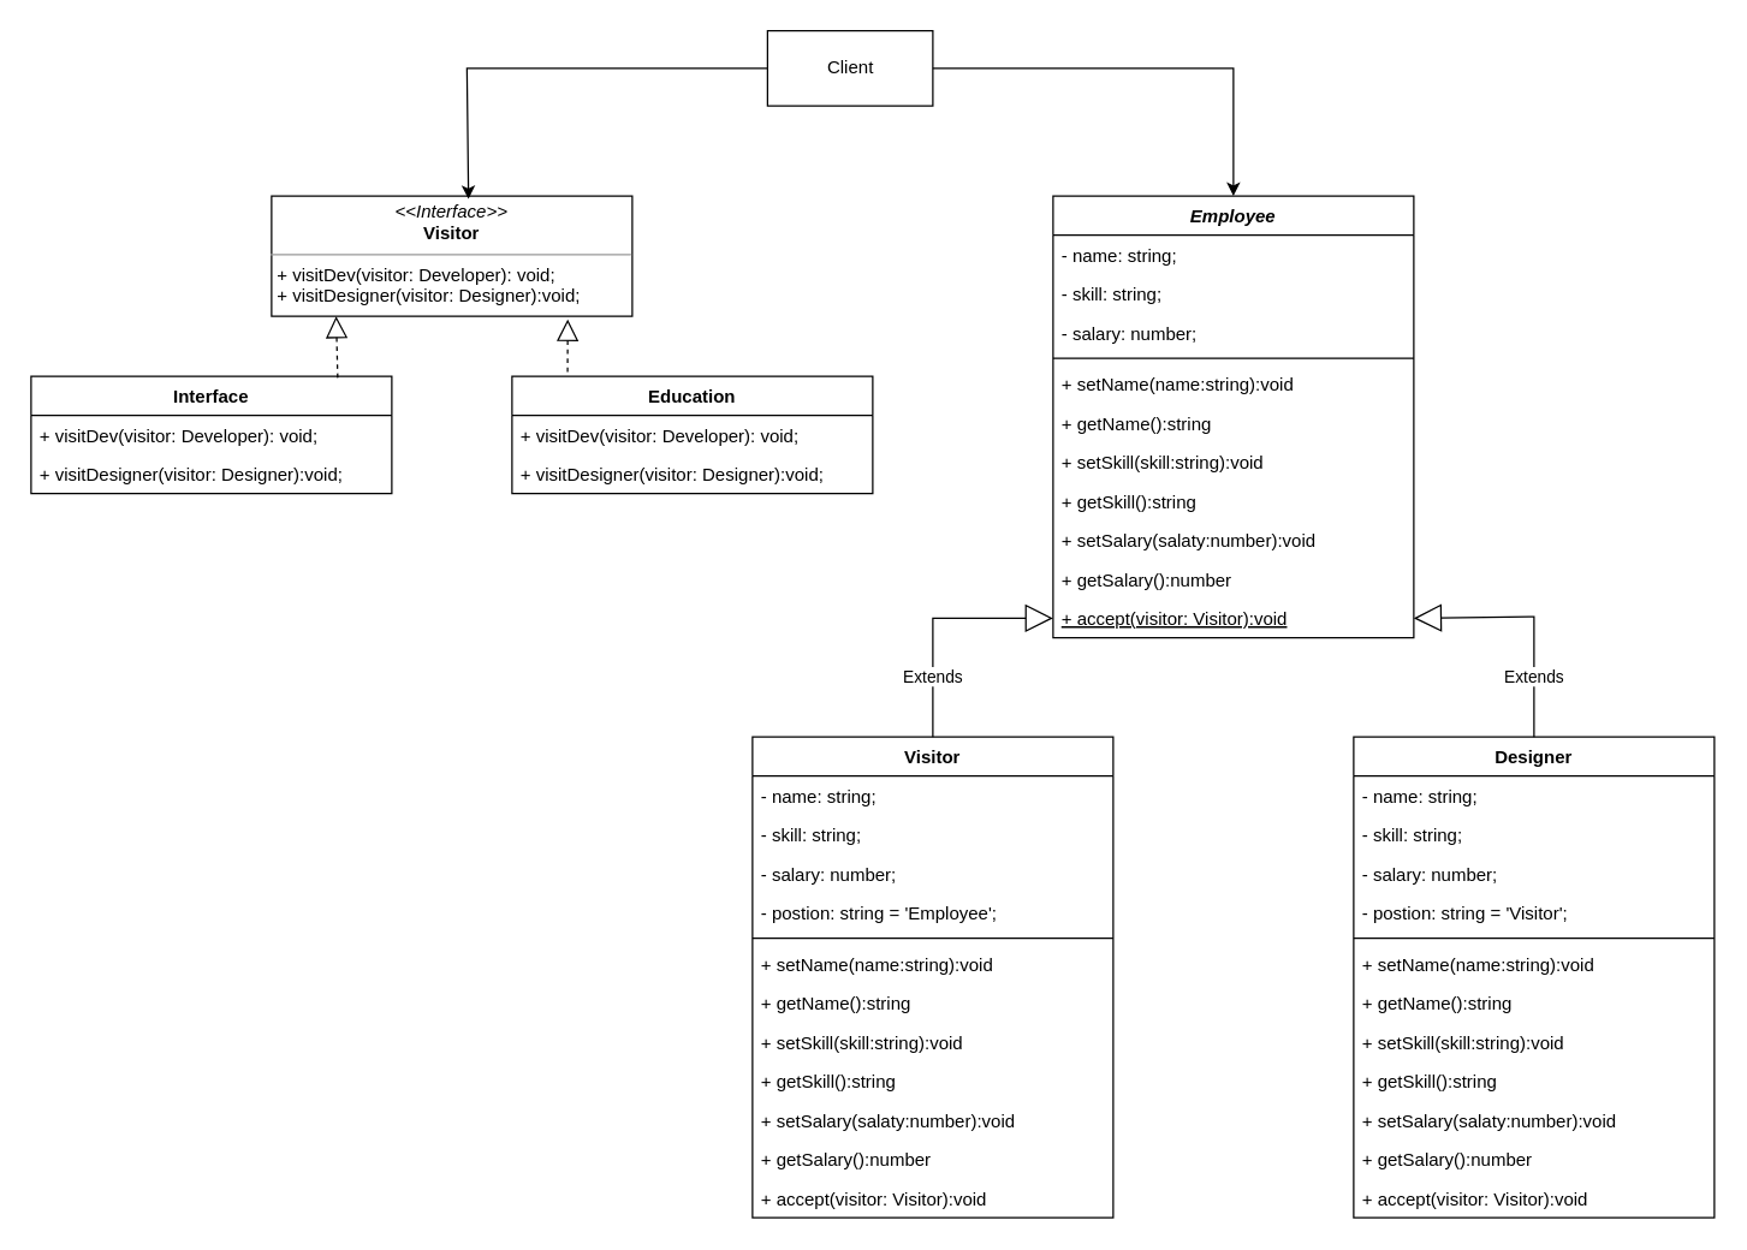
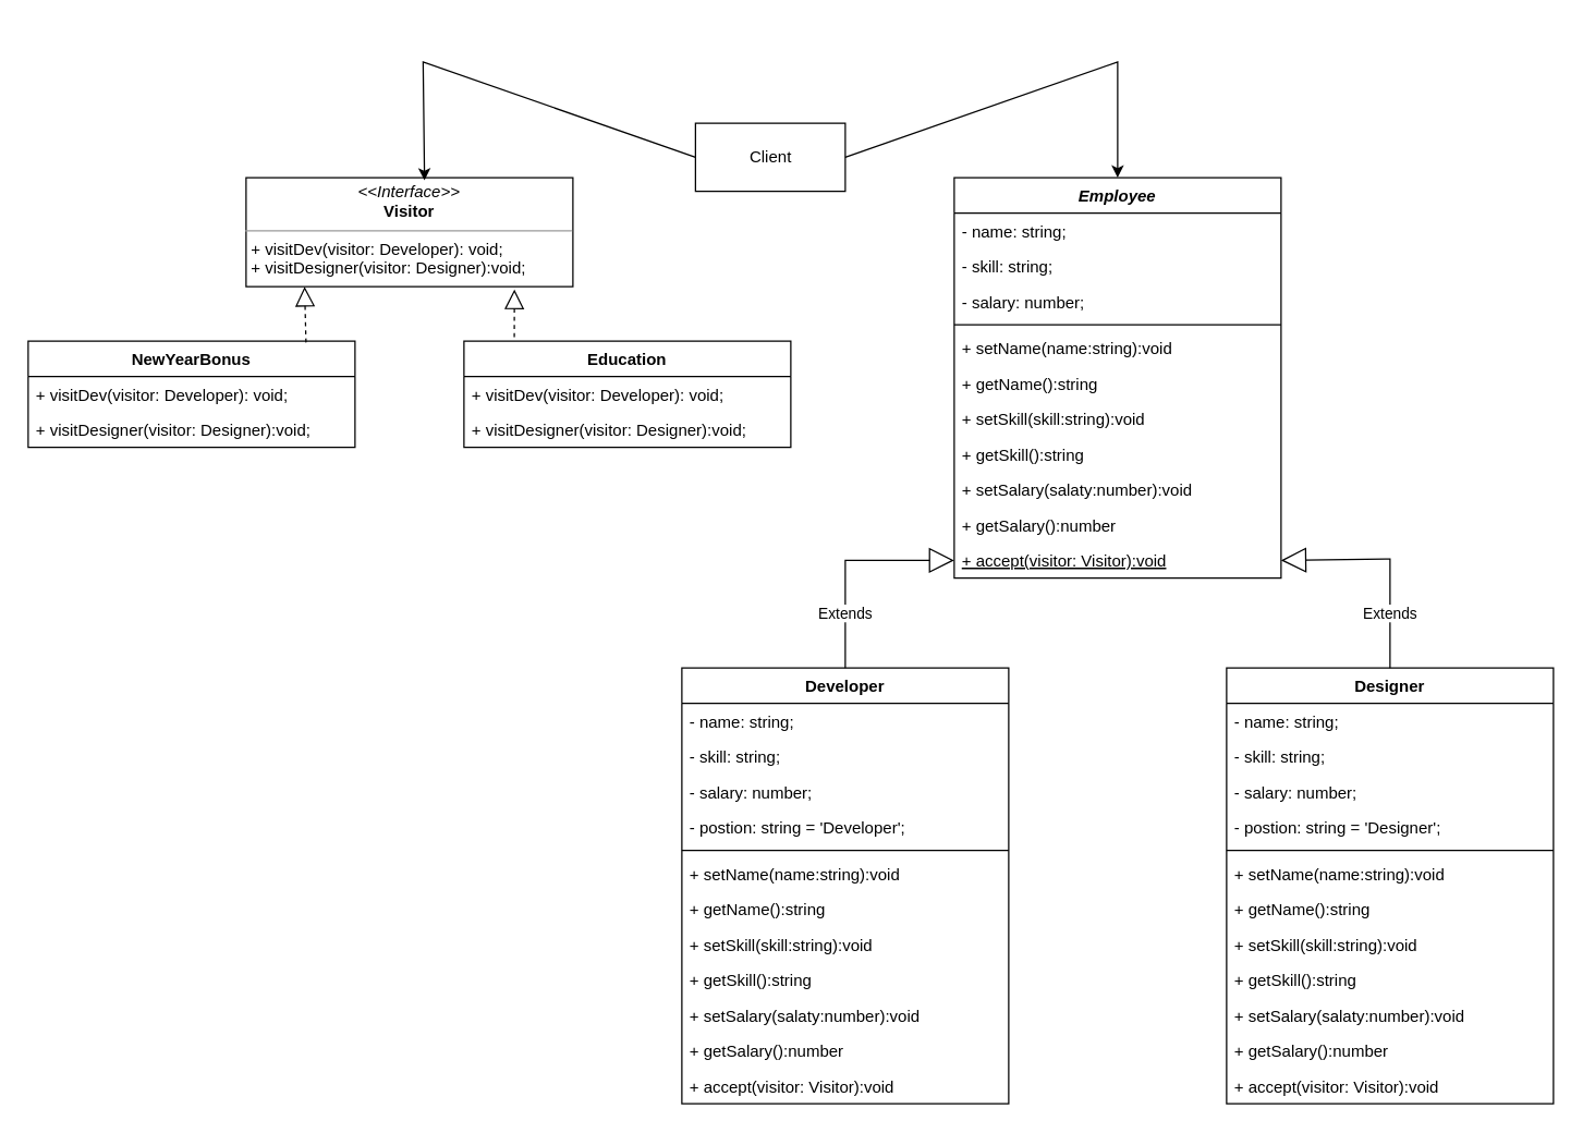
  <mxCell id="0" />
  <mxCell id="1" parent="0" />
  <mxCell id="2" value="&lt;p style=&quot;margin:0px;margin-top:4px;text-align:center;&quot;&gt;&lt;i&gt;&amp;lt;&amp;lt;Interface&amp;gt;&amp;gt;&lt;/i&gt;&lt;br&gt;&lt;b&gt;Visitor&lt;/b&gt;&lt;/p&gt;&lt;hr size=&quot;1&quot;&gt;&lt;p style=&quot;margin:0px;margin-left:4px;&quot;&gt;+ visitDev(visitor: Developer): void;&lt;br&gt;+ visitDesigner(visitor: Designer):void;&lt;/p&gt;" style="verticalAlign=top;align=left;overflow=fill;fontSize=12;fontFamily=Helvetica;html=1;" vertex="1" parent="1"><mxGeometry x="180" y="130" width="240" height="80" as="geometry" /></mxCell>
- <mxCell id="3" value="Interface" style="swimlane;fontStyle=1;align=center;verticalAlign=top;childLayout=stackLayout;horizontal=1;startSize=26;horizontalStack=0;resizeParent=1;resizeParentMax=0;resizeLast=0;collapsible=1;marginBottom=0;" vertex="1" parent="1"><mxGeometry x="20" y="250" width="240" height="78" as="geometry" /></mxCell>
+ <mxCell id="3" value="NewYearBonus" style="swimlane;fontStyle=1;align=center;verticalAlign=top;childLayout=stackLayout;horizontal=1;startSize=26;horizontalStack=0;resizeParent=1;resizeParentMax=0;resizeLast=0;collapsible=1;marginBottom=0;" vertex="1" parent="1"><mxGeometry x="20" y="250" width="240" height="78" as="geometry" /></mxCell>
  <mxCell id="4" value="+ visitDev(visitor: Developer): void;" style="text;strokeColor=none;fillColor=none;align=left;verticalAlign=top;spacingLeft=4;spacingRight=4;overflow=hidden;rotatable=0;points=[[0,0.5],[1,0.5]];portConstraint=eastwest;" vertex="1" parent="3"><mxGeometry y="26" width="240" height="26" as="geometry" /></mxCell>
  <mxCell id="5" value="+ visitDesigner(visitor: Designer):void;" style="text;strokeColor=none;fillColor=none;align=left;verticalAlign=top;spacingLeft=4;spacingRight=4;overflow=hidden;rotatable=0;points=[[0,0.5],[1,0.5]];portConstraint=eastwest;" vertex="1" parent="3"><mxGeometry y="52" width="240" height="26" as="geometry" /></mxCell>
  <mxCell id="6" value="Education" style="swimlane;fontStyle=1;align=center;verticalAlign=top;childLayout=stackLayout;horizontal=1;startSize=26;horizontalStack=0;resizeParent=1;resizeParentMax=0;resizeLast=0;collapsible=1;marginBottom=0;" vertex="1" parent="1"><mxGeometry x="340" y="250" width="240" height="78" as="geometry" /></mxCell>
  <mxCell id="7" value="+ visitDev(visitor: Developer): void;" style="text;strokeColor=none;fillColor=none;align=left;verticalAlign=top;spacingLeft=4;spacingRight=4;overflow=hidden;rotatable=0;points=[[0,0.5],[1,0.5]];portConstraint=eastwest;" vertex="1" parent="6"><mxGeometry y="26" width="240" height="26" as="geometry" /></mxCell>
  <mxCell id="8" value="+ visitDesigner(visitor: Designer):void;" style="text;strokeColor=none;fillColor=none;align=left;verticalAlign=top;spacingLeft=4;spacingRight=4;overflow=hidden;rotatable=0;points=[[0,0.5],[1,0.5]];portConstraint=eastwest;" vertex="1" parent="6"><mxGeometry y="52" width="240" height="26" as="geometry" /></mxCell>
  <mxCell id="9" value="" style="endArrow=block;dashed=1;endFill=0;endSize=12;html=1;rounded=0;exitX=0.85;exitY=0.013;exitDx=0;exitDy=0;entryX=0.179;entryY=1;entryDx=0;entryDy=0;entryPerimeter=0;exitPerimeter=0;" edge="1" parent="1" source="3" target="2"><mxGeometry width="160" relative="1" as="geometry"><mxPoint x="360" y="350" as="sourcePoint" /><mxPoint x="520" y="350" as="targetPoint" /><Array as="points" /></mxGeometry></mxCell>
  <mxCell id="10" value="" style="endArrow=block;dashed=1;endFill=0;endSize=12;html=1;rounded=0;entryX=0.821;entryY=1.025;entryDx=0;entryDy=0;exitX=0.154;exitY=-0.038;exitDx=0;exitDy=0;entryPerimeter=0;exitPerimeter=0;" edge="1" parent="1" source="6" target="2"><mxGeometry width="160" relative="1" as="geometry"><mxPoint x="360" y="350" as="sourcePoint" /><mxPoint x="520" y="350" as="targetPoint" /></mxGeometry></mxCell>
  <mxCell id="11" value="Employee" style="swimlane;fontStyle=3;align=center;verticalAlign=top;childLayout=stackLayout;horizontal=1;startSize=26;horizontalStack=0;resizeParent=1;resizeParentMax=0;resizeLast=0;collapsible=1;marginBottom=0;" vertex="1" parent="1"><mxGeometry x="700" y="130" width="240" height="294" as="geometry" /></mxCell>
  <mxCell id="12" value="- name: string;" style="text;strokeColor=none;fillColor=none;align=left;verticalAlign=top;spacingLeft=4;spacingRight=4;overflow=hidden;rotatable=0;points=[[0,0.5],[1,0.5]];portConstraint=eastwest;" vertex="1" parent="11"><mxGeometry y="26" width="240" height="26" as="geometry" /></mxCell>
  <mxCell id="13" value="- skill: string;" style="text;strokeColor=none;fillColor=none;align=left;verticalAlign=top;spacingLeft=4;spacingRight=4;overflow=hidden;rotatable=0;points=[[0,0.5],[1,0.5]];portConstraint=eastwest;" vertex="1" parent="11"><mxGeometry y="52" width="240" height="26" as="geometry" /></mxCell>
  <mxCell id="14" value="- salary: number;" style="text;strokeColor=none;fillColor=none;align=left;verticalAlign=top;spacingLeft=4;spacingRight=4;overflow=hidden;rotatable=0;points=[[0,0.5],[1,0.5]];portConstraint=eastwest;" vertex="1" parent="11"><mxGeometry y="78" width="240" height="26" as="geometry" /></mxCell>
  <mxCell id="15" value="" style="line;strokeWidth=1;fillColor=none;align=left;verticalAlign=middle;spacingTop=-1;spacingLeft=3;spacingRight=3;rotatable=0;labelPosition=right;points=[];portConstraint=eastwest;strokeColor=inherit;" vertex="1" parent="11"><mxGeometry y="104" width="240" height="8" as="geometry" /></mxCell>
  <mxCell id="16" value="+ setName(name:string):void" style="text;strokeColor=none;fillColor=none;align=left;verticalAlign=top;spacingLeft=4;spacingRight=4;overflow=hidden;rotatable=0;points=[[0,0.5],[1,0.5]];portConstraint=eastwest;" vertex="1" parent="11"><mxGeometry y="112" width="240" height="26" as="geometry" /></mxCell>
  <mxCell id="17" value="+ getName():string" style="text;strokeColor=none;fillColor=none;align=left;verticalAlign=top;spacingLeft=4;spacingRight=4;overflow=hidden;rotatable=0;points=[[0,0.5],[1,0.5]];portConstraint=eastwest;" vertex="1" parent="11"><mxGeometry y="138" width="240" height="26" as="geometry" /></mxCell>
  <mxCell id="18" value="+ setSkill(skill:string):void" style="text;strokeColor=none;fillColor=none;align=left;verticalAlign=top;spacingLeft=4;spacingRight=4;overflow=hidden;rotatable=0;points=[[0,0.5],[1,0.5]];portConstraint=eastwest;" vertex="1" parent="11"><mxGeometry y="164" width="240" height="26" as="geometry" /></mxCell>
  <mxCell id="19" value="+ getSkill():string" style="text;strokeColor=none;fillColor=none;align=left;verticalAlign=top;spacingLeft=4;spacingRight=4;overflow=hidden;rotatable=0;points=[[0,0.5],[1,0.5]];portConstraint=eastwest;" vertex="1" parent="11"><mxGeometry y="190" width="240" height="26" as="geometry" /></mxCell>
  <mxCell id="20" value="+ setSalary(salaty:number):void" style="text;strokeColor=none;fillColor=none;align=left;verticalAlign=top;spacingLeft=4;spacingRight=4;overflow=hidden;rotatable=0;points=[[0,0.5],[1,0.5]];portConstraint=eastwest;" vertex="1" parent="11"><mxGeometry y="216" width="240" height="26" as="geometry" /></mxCell>
  <mxCell id="21" value="+ getSalary():number" style="text;strokeColor=none;fillColor=none;align=left;verticalAlign=top;spacingLeft=4;spacingRight=4;overflow=hidden;rotatable=0;points=[[0,0.5],[1,0.5]];portConstraint=eastwest;" vertex="1" parent="11"><mxGeometry y="242" width="240" height="26" as="geometry" /></mxCell>
  <mxCell id="22" value="+ accept(visitor: Visitor):void" style="text;strokeColor=none;fillColor=none;align=left;verticalAlign=top;spacingLeft=4;spacingRight=4;overflow=hidden;rotatable=0;points=[[0,0.5],[1,0.5]];portConstraint=eastwest;fontStyle=4" vertex="1" parent="11"><mxGeometry y="268" width="240" height="26" as="geometry" /></mxCell>
- <mxCell id="23" value="Visitor" style="swimlane;fontStyle=1;align=center;verticalAlign=top;childLayout=stackLayout;horizontal=1;startSize=26;horizontalStack=0;resizeParent=1;resizeParentMax=0;resizeLast=0;collapsible=1;marginBottom=0;" vertex="1" parent="1"><mxGeometry x="500" y="490" width="240" height="320" as="geometry" /></mxCell>
+ <mxCell id="23" value="Developer" style="swimlane;fontStyle=1;align=center;verticalAlign=top;childLayout=stackLayout;horizontal=1;startSize=26;horizontalStack=0;resizeParent=1;resizeParentMax=0;resizeLast=0;collapsible=1;marginBottom=0;" vertex="1" parent="1"><mxGeometry x="500" y="490" width="240" height="320" as="geometry" /></mxCell>
  <mxCell id="24" value="- name: string;" style="text;strokeColor=none;fillColor=none;align=left;verticalAlign=top;spacingLeft=4;spacingRight=4;overflow=hidden;rotatable=0;points=[[0,0.5],[1,0.5]];portConstraint=eastwest;" vertex="1" parent="23"><mxGeometry y="26" width="240" height="26" as="geometry" /></mxCell>
  <mxCell id="25" value="- skill: string;" style="text;strokeColor=none;fillColor=none;align=left;verticalAlign=top;spacingLeft=4;spacingRight=4;overflow=hidden;rotatable=0;points=[[0,0.5],[1,0.5]];portConstraint=eastwest;" vertex="1" parent="23"><mxGeometry y="52" width="240" height="26" as="geometry" /></mxCell>
  <mxCell id="26" value="- salary: number;" style="text;strokeColor=none;fillColor=none;align=left;verticalAlign=top;spacingLeft=4;spacingRight=4;overflow=hidden;rotatable=0;points=[[0,0.5],[1,0.5]];portConstraint=eastwest;" vertex="1" parent="23"><mxGeometry y="78" width="240" height="26" as="geometry" /></mxCell>
- <mxCell id="27" value="- postion: string = 'Employee';" style="text;strokeColor=none;fillColor=none;align=left;verticalAlign=top;spacingLeft=4;spacingRight=4;overflow=hidden;rotatable=0;points=[[0,0.5],[1,0.5]];portConstraint=eastwest;" vertex="1" parent="23"><mxGeometry y="104" width="240" height="26" as="geometry" /></mxCell>
+ <mxCell id="27" value="- postion: string = 'Developer';" style="text;strokeColor=none;fillColor=none;align=left;verticalAlign=top;spacingLeft=4;spacingRight=4;overflow=hidden;rotatable=0;points=[[0,0.5],[1,0.5]];portConstraint=eastwest;" vertex="1" parent="23"><mxGeometry y="104" width="240" height="26" as="geometry" /></mxCell>
  <mxCell id="28" value="" style="line;strokeWidth=1;fillColor=none;align=left;verticalAlign=middle;spacingTop=-1;spacingLeft=3;spacingRight=3;rotatable=0;labelPosition=right;points=[];portConstraint=eastwest;strokeColor=inherit;" vertex="1" parent="23"><mxGeometry y="130" width="240" height="8" as="geometry" /></mxCell>
  <mxCell id="29" value="+ setName(name:string):void" style="text;strokeColor=none;fillColor=none;align=left;verticalAlign=top;spacingLeft=4;spacingRight=4;overflow=hidden;rotatable=0;points=[[0,0.5],[1,0.5]];portConstraint=eastwest;" vertex="1" parent="23"><mxGeometry y="138" width="240" height="26" as="geometry" /></mxCell>
  <mxCell id="30" value="+ getName():string" style="text;strokeColor=none;fillColor=none;align=left;verticalAlign=top;spacingLeft=4;spacingRight=4;overflow=hidden;rotatable=0;points=[[0,0.5],[1,0.5]];portConstraint=eastwest;" vertex="1" parent="23"><mxGeometry y="164" width="240" height="26" as="geometry" /></mxCell>
  <mxCell id="31" value="+ setSkill(skill:string):void" style="text;strokeColor=none;fillColor=none;align=left;verticalAlign=top;spacingLeft=4;spacingRight=4;overflow=hidden;rotatable=0;points=[[0,0.5],[1,0.5]];portConstraint=eastwest;" vertex="1" parent="23"><mxGeometry y="190" width="240" height="26" as="geometry" /></mxCell>
  <mxCell id="32" value="+ getSkill():string" style="text;strokeColor=none;fillColor=none;align=left;verticalAlign=top;spacingLeft=4;spacingRight=4;overflow=hidden;rotatable=0;points=[[0,0.5],[1,0.5]];portConstraint=eastwest;" vertex="1" parent="23"><mxGeometry y="216" width="240" height="26" as="geometry" /></mxCell>
  <mxCell id="33" value="+ setSalary(salaty:number):void" style="text;strokeColor=none;fillColor=none;align=left;verticalAlign=top;spacingLeft=4;spacingRight=4;overflow=hidden;rotatable=0;points=[[0,0.5],[1,0.5]];portConstraint=eastwest;" vertex="1" parent="23"><mxGeometry y="242" width="240" height="26" as="geometry" /></mxCell>
  <mxCell id="34" value="+ getSalary():number" style="text;strokeColor=none;fillColor=none;align=left;verticalAlign=top;spacingLeft=4;spacingRight=4;overflow=hidden;rotatable=0;points=[[0,0.5],[1,0.5]];portConstraint=eastwest;" vertex="1" parent="23"><mxGeometry y="268" width="240" height="26" as="geometry" /></mxCell>
  <mxCell id="35" value="+ accept(visitor: Visitor):void" style="text;strokeColor=none;fillColor=none;align=left;verticalAlign=top;spacingLeft=4;spacingRight=4;overflow=hidden;rotatable=0;points=[[0,0.5],[1,0.5]];portConstraint=eastwest;fontStyle=0" vertex="1" parent="23"><mxGeometry y="294" width="240" height="26" as="geometry" /></mxCell>
  <mxCell id="36" value="Designer" style="swimlane;fontStyle=1;align=center;verticalAlign=top;childLayout=stackLayout;horizontal=1;startSize=26;horizontalStack=0;resizeParent=1;resizeParentMax=0;resizeLast=0;collapsible=1;marginBottom=0;" vertex="1" parent="1"><mxGeometry x="900" y="490" width="240" height="320" as="geometry" /></mxCell>
  <mxCell id="37" value="- name: string;" style="text;strokeColor=none;fillColor=none;align=left;verticalAlign=top;spacingLeft=4;spacingRight=4;overflow=hidden;rotatable=0;points=[[0,0.5],[1,0.5]];portConstraint=eastwest;" vertex="1" parent="36"><mxGeometry y="26" width="240" height="26" as="geometry" /></mxCell>
  <mxCell id="38" value="- skill: string;" style="text;strokeColor=none;fillColor=none;align=left;verticalAlign=top;spacingLeft=4;spacingRight=4;overflow=hidden;rotatable=0;points=[[0,0.5],[1,0.5]];portConstraint=eastwest;" vertex="1" parent="36"><mxGeometry y="52" width="240" height="26" as="geometry" /></mxCell>
  <mxCell id="39" value="- salary: number;" style="text;strokeColor=none;fillColor=none;align=left;verticalAlign=top;spacingLeft=4;spacingRight=4;overflow=hidden;rotatable=0;points=[[0,0.5],[1,0.5]];portConstraint=eastwest;" vertex="1" parent="36"><mxGeometry y="78" width="240" height="26" as="geometry" /></mxCell>
- <mxCell id="40" value="- postion: string = 'Visitor';" style="text;strokeColor=none;fillColor=none;align=left;verticalAlign=top;spacingLeft=4;spacingRight=4;overflow=hidden;rotatable=0;points=[[0,0.5],[1,0.5]];portConstraint=eastwest;" vertex="1" parent="36"><mxGeometry y="104" width="240" height="26" as="geometry" /></mxCell>
+ <mxCell id="40" value="- postion: string = 'Designer';" style="text;strokeColor=none;fillColor=none;align=left;verticalAlign=top;spacingLeft=4;spacingRight=4;overflow=hidden;rotatable=0;points=[[0,0.5],[1,0.5]];portConstraint=eastwest;" vertex="1" parent="36"><mxGeometry y="104" width="240" height="26" as="geometry" /></mxCell>
  <mxCell id="41" value="" style="line;strokeWidth=1;fillColor=none;align=left;verticalAlign=middle;spacingTop=-1;spacingLeft=3;spacingRight=3;rotatable=0;labelPosition=right;points=[];portConstraint=eastwest;strokeColor=inherit;" vertex="1" parent="36"><mxGeometry y="130" width="240" height="8" as="geometry" /></mxCell>
  <mxCell id="42" value="+ setName(name:string):void" style="text;strokeColor=none;fillColor=none;align=left;verticalAlign=top;spacingLeft=4;spacingRight=4;overflow=hidden;rotatable=0;points=[[0,0.5],[1,0.5]];portConstraint=eastwest;" vertex="1" parent="36"><mxGeometry y="138" width="240" height="26" as="geometry" /></mxCell>
  <mxCell id="43" value="+ getName():string" style="text;strokeColor=none;fillColor=none;align=left;verticalAlign=top;spacingLeft=4;spacingRight=4;overflow=hidden;rotatable=0;points=[[0,0.5],[1,0.5]];portConstraint=eastwest;" vertex="1" parent="36"><mxGeometry y="164" width="240" height="26" as="geometry" /></mxCell>
  <mxCell id="44" value="+ setSkill(skill:string):void" style="text;strokeColor=none;fillColor=none;align=left;verticalAlign=top;spacingLeft=4;spacingRight=4;overflow=hidden;rotatable=0;points=[[0,0.5],[1,0.5]];portConstraint=eastwest;" vertex="1" parent="36"><mxGeometry y="190" width="240" height="26" as="geometry" /></mxCell>
  <mxCell id="45" value="+ getSkill():string" style="text;strokeColor=none;fillColor=none;align=left;verticalAlign=top;spacingLeft=4;spacingRight=4;overflow=hidden;rotatable=0;points=[[0,0.5],[1,0.5]];portConstraint=eastwest;" vertex="1" parent="36"><mxGeometry y="216" width="240" height="26" as="geometry" /></mxCell>
  <mxCell id="46" value="+ setSalary(salaty:number):void" style="text;strokeColor=none;fillColor=none;align=left;verticalAlign=top;spacingLeft=4;spacingRight=4;overflow=hidden;rotatable=0;points=[[0,0.5],[1,0.5]];portConstraint=eastwest;" vertex="1" parent="36"><mxGeometry y="242" width="240" height="26" as="geometry" /></mxCell>
  <mxCell id="47" value="+ getSalary():number" style="text;strokeColor=none;fillColor=none;align=left;verticalAlign=top;spacingLeft=4;spacingRight=4;overflow=hidden;rotatable=0;points=[[0,0.5],[1,0.5]];portConstraint=eastwest;" vertex="1" parent="36"><mxGeometry y="268" width="240" height="26" as="geometry" /></mxCell>
  <mxCell id="48" value="+ accept(visitor: Visitor):void" style="text;strokeColor=none;fillColor=none;align=left;verticalAlign=top;spacingLeft=4;spacingRight=4;overflow=hidden;rotatable=0;points=[[0,0.5],[1,0.5]];portConstraint=eastwest;fontStyle=0" vertex="1" parent="36"><mxGeometry y="294" width="240" height="26" as="geometry" /></mxCell>
  <mxCell id="49" value="Extends" style="endArrow=block;endSize=16;endFill=0;html=1;rounded=0;entryX=0;entryY=0.5;entryDx=0;entryDy=0;exitX=0.5;exitY=0;exitDx=0;exitDy=0;" edge="1" parent="1" source="23" target="22"><mxGeometry x="-0.497" width="160" relative="1" as="geometry"><mxPoint x="600" y="470" as="sourcePoint" /><mxPoint x="760" y="470" as="targetPoint" /><Array as="points"><mxPoint x="620" y="411" /></Array><mxPoint as="offset" /></mxGeometry></mxCell>
  <mxCell id="50" value="Extends" style="endArrow=block;endSize=16;endFill=0;html=1;rounded=0;entryX=1;entryY=0.5;entryDx=0;entryDy=0;exitX=0.5;exitY=0;exitDx=0;exitDy=0;" edge="1" parent="1" source="36" target="22"><mxGeometry x="-0.497" width="160" relative="1" as="geometry"><mxPoint x="1020" y="479" as="sourcePoint" /><mxPoint x="1100" y="400" as="targetPoint" /><Array as="points"><mxPoint x="1020" y="410" /></Array><mxPoint as="offset" /></mxGeometry></mxCell>
- <mxCell id="51" value="Client" style="html=1;" vertex="1" parent="1"><mxGeometry x="510" y="20" width="110" height="50" as="geometry" /></mxCell>
+ <mxCell id="51" value="Client" style="html=1;" vertex="1" parent="1"><mxGeometry x="510" y="90" width="110" height="50" as="geometry" /></mxCell>
  <mxCell id="52" value="" style="endArrow=classic;html=1;rounded=0;entryX=0.5;entryY=0;entryDx=0;entryDy=0;exitX=1;exitY=0.5;exitDx=0;exitDy=0;" edge="1" parent="1" source="51" target="11"><mxGeometry width="50" height="50" relative="1" as="geometry"><mxPoint x="630" y="280" as="sourcePoint" /><mxPoint x="680" y="230" as="targetPoint" /><Array as="points"><mxPoint x="820" y="45" /></Array></mxGeometry></mxCell>
  <mxCell id="53" value="" style="endArrow=classic;html=1;rounded=0;entryX=0.546;entryY=0.025;entryDx=0;entryDy=0;exitX=0;exitY=0.5;exitDx=0;exitDy=0;entryPerimeter=0;" edge="1" parent="1" source="51" target="2"><mxGeometry width="50" height="50" relative="1" as="geometry"><mxPoint x="480" y="40" as="sourcePoint" /><mxPoint x="310" y="125" as="targetPoint" /><Array as="points"><mxPoint x="310" y="45" /></Array></mxGeometry></mxCell>
